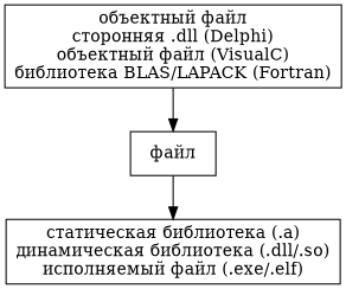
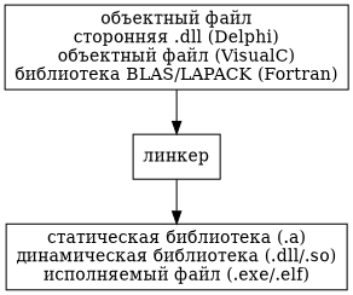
  digraph {
    rankdir=TB
    node [shape=box]
    "объектный файл\nсторонняя .dll (Delphi)\nобъектный файл (VisualC)\nбиблиотека BLAS/LAPACK (Fortran)"
-   "линкер" [label="файл"]
+   "линкер"
    "статическая библиотека (.a)\nдинамическая библиотека (.dll/.so)\nисполняемый файл (.exe/.elf)"
    "объектный файл\nсторонняя .dll (Delphi)\nобъектный файл (VisualC)\nбиблиотека BLAS/LAPACK (Fortran)" -> "линкер"
    "линкер" -> "статическая библиотека (.a)\nдинамическая библиотека (.dll/.so)\nисполняемый файл (.exe/.elf)"
  }
